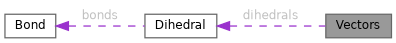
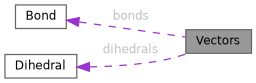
  digraph {
    rankdir=LR
    node [color=gray40 fillcolor=white fontname=Helvetica fontsize=10 shape=box style=filled]
    edge [color=darkorchid3 dir=back fontcolor=grey fontname=Helvetica fontsize=10 labelfontname=Helvetica labelfontsize=10 style=dashed]
    n1 [fillcolor=grey60 fontcolor=black height=0.2 label=Vectors width=0.4]
    n2 [height=0.2 label=Bond width=0.4]
    n3 [height=0.2 label=Dihedral width=0.4]
-   n2 -> n3 [label=<<TABLE CELLBORDER="0" BORDER="0"><TR><TD VALIGN="top" ALIGN="LEFT" CELLPADDING="1" CELLSPACING="0">bonds</TD></TR> </TABLE>>]
+   n2 -> n1 [label=<<TABLE CELLBORDER="0" BORDER="0"><TR><TD VALIGN="top" ALIGN="LEFT" CELLPADDING="1" CELLSPACING="0">bonds</TD></TR> </TABLE>>]
    n3 -> n1 [label=<<TABLE CELLBORDER="0" BORDER="0"><TR><TD VALIGN="top" ALIGN="LEFT" CELLPADDING="1" CELLSPACING="0">dihedrals</TD></TR> </TABLE>>]
  }
